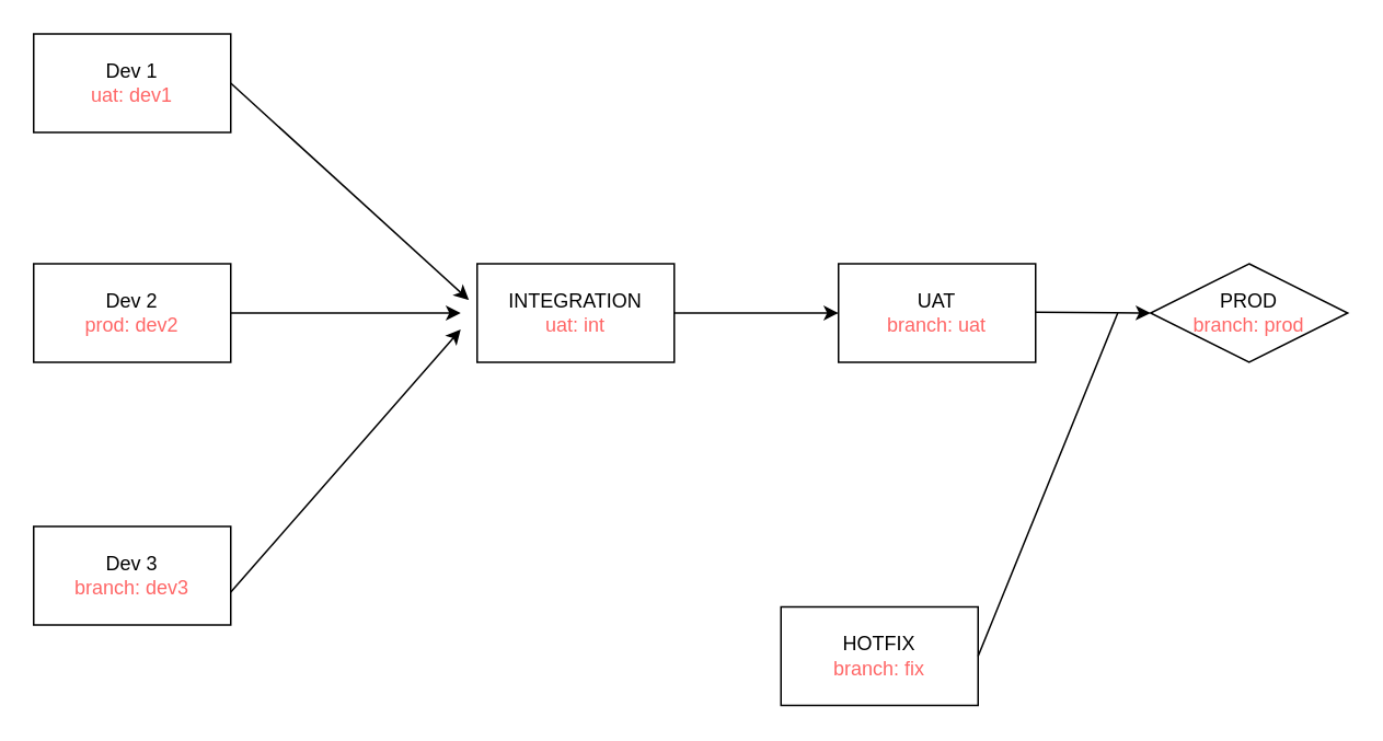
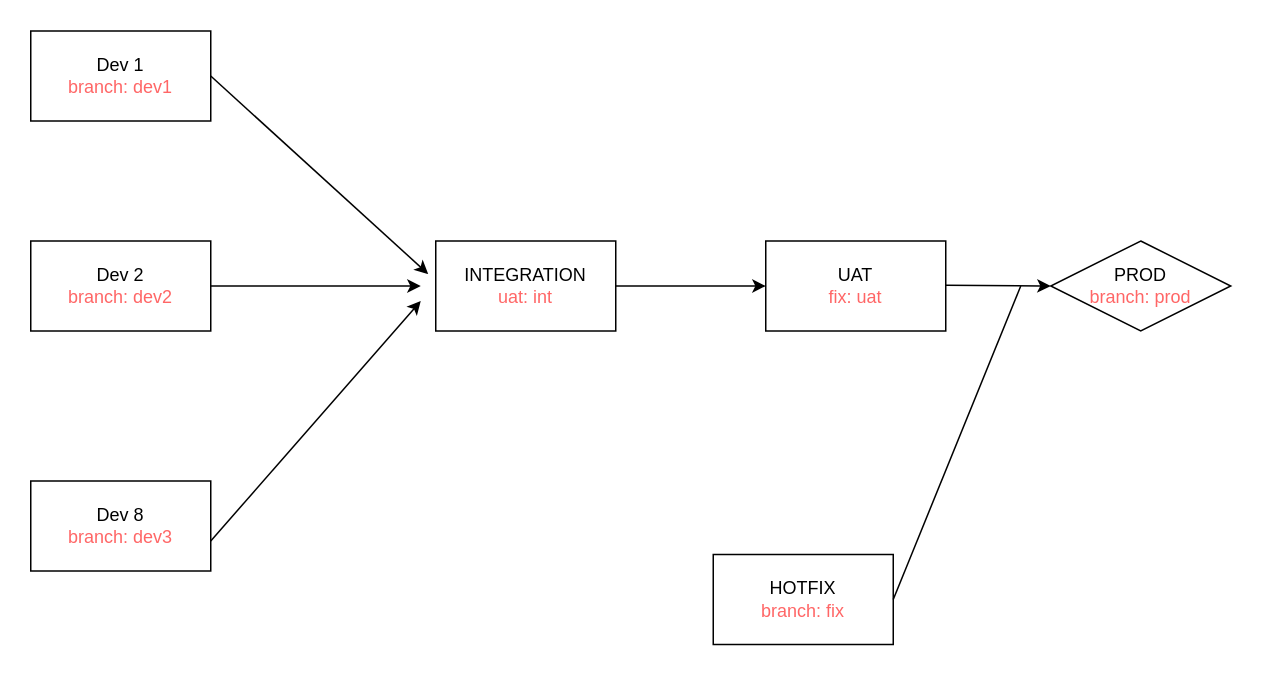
  <mxCell id="0" />
  <mxCell id="1" parent="0" />
- <mxCell id="2" value="Dev 1&lt;br&gt;&lt;span style=&quot;color: rgb(255 , 102 , 102)&quot;&gt;uat: dev1&lt;/span&gt;" style="rounded=0;whiteSpace=wrap;html=1;" vertex="1" parent="1"><mxGeometry x="20" y="20" width="120" height="60" as="geometry" /></mxCell>
- <mxCell id="3" value="Dev 2&lt;br&gt;&lt;span style=&quot;color: rgb(255 , 102 , 102)&quot;&gt;prod: dev2&lt;/span&gt;" style="rounded=0;whiteSpace=wrap;html=1;" vertex="1" parent="1"><mxGeometry x="20" y="160" width="120" height="60" as="geometry" /></mxCell>
- <mxCell id="4" value="Dev 3&lt;br&gt;&lt;span style=&quot;color: rgb(255 , 102 , 102)&quot;&gt;branch: dev3&lt;/span&gt;" style="rounded=0;whiteSpace=wrap;html=1;" vertex="1" parent="1"><mxGeometry x="20" y="320" width="120" height="60" as="geometry" /></mxCell>
+ <mxCell id="2" value="Dev 1&lt;br&gt;&lt;span style=&quot;color: rgb(255 , 102 , 102)&quot;&gt;branch: dev1&lt;/span&gt;" style="rounded=0;whiteSpace=wrap;html=1;" vertex="1" parent="1"><mxGeometry x="20" y="20" width="120" height="60" as="geometry" /></mxCell>
+ <mxCell id="3" value="Dev 2&lt;br&gt;&lt;span style=&quot;color: rgb(255 , 102 , 102)&quot;&gt;branch: dev2&lt;/span&gt;" style="rounded=0;whiteSpace=wrap;html=1;" vertex="1" parent="1"><mxGeometry x="20" y="160" width="120" height="60" as="geometry" /></mxCell>
+ <mxCell id="4" value="Dev 8&lt;br&gt;&lt;span style=&quot;color: rgb(255 , 102 , 102)&quot;&gt;branch: dev3&lt;/span&gt;" style="rounded=0;whiteSpace=wrap;html=1;" vertex="1" parent="1"><mxGeometry x="20" y="320" width="120" height="60" as="geometry" /></mxCell>
  <mxCell id="5" value="INTEGRATION&lt;br&gt;&lt;font color=&quot;#ff6666&quot;&gt;uat: int&lt;/font&gt;" style="rounded=0;whiteSpace=wrap;html=1;" vertex="1" parent="1"><mxGeometry x="290" y="160" width="120" height="60" as="geometry" /></mxCell>
  <mxCell id="6" value="" style="endArrow=classic;html=1;entryX=-0.042;entryY=0.367;entryDx=0;entryDy=0;entryPerimeter=0;" edge="1" parent="1" target="5"><mxGeometry width="50" height="50" relative="1" as="geometry"><mxPoint x="140" y="50" as="sourcePoint" /><mxPoint x="190" y="0" as="targetPoint" /></mxGeometry></mxCell>
  <mxCell id="7" value="" style="endArrow=classic;html=1;" edge="1" parent="1"><mxGeometry width="50" height="50" relative="1" as="geometry"><mxPoint x="140" y="190" as="sourcePoint" /><mxPoint x="280" y="190" as="targetPoint" /></mxGeometry></mxCell>
  <mxCell id="8" value="" style="endArrow=classic;html=1;" edge="1" parent="1"><mxGeometry width="50" height="50" relative="1" as="geometry"><mxPoint x="140" y="360" as="sourcePoint" /><mxPoint x="280" y="200" as="targetPoint" /></mxGeometry></mxCell>
- <mxCell id="9" value="UAT&lt;br&gt;&lt;font color=&quot;#ff6666&quot;&gt;branch: uat&lt;/font&gt;" style="rounded=0;whiteSpace=wrap;html=1;" vertex="1" parent="1"><mxGeometry x="510" y="160" width="120" height="60" as="geometry" /></mxCell>
+ <mxCell id="9" value="UAT&lt;br&gt;&lt;font color=&quot;#ff6666&quot;&gt;fix: uat&lt;/font&gt;" style="rounded=0;whiteSpace=wrap;html=1;" vertex="1" parent="1"><mxGeometry x="510" y="160" width="120" height="60" as="geometry" /></mxCell>
  <mxCell id="10" value="" style="endArrow=classic;html=1;" edge="1" parent="1"><mxGeometry width="50" height="50" relative="1" as="geometry"><mxPoint x="410" y="190" as="sourcePoint" /><mxPoint x="510" y="190" as="targetPoint" /></mxGeometry></mxCell>
  <mxCell id="11" value="PROD&lt;br&gt;&lt;font color=&quot;#ff6666&quot;&gt;branch: prod&lt;/font&gt;" style="rhombus;whiteSpace=wrap;html=1;" vertex="1" parent="1"><mxGeometry x="700" y="160" width="120" height="60" as="geometry" /></mxCell>
  <mxCell id="12" value="" style="endArrow=classic;html=1;entryX=0;entryY=0.5;entryDx=0;entryDy=0;" edge="1" parent="1" target="11"><mxGeometry width="50" height="50" relative="1" as="geometry"><mxPoint x="630" y="189.5" as="sourcePoint" /><mxPoint x="690" y="190" as="targetPoint" /></mxGeometry></mxCell>
  <mxCell id="13" value="HOTFIX&lt;br&gt;&lt;font color=&quot;#ff6666&quot;&gt;branch: fix&lt;/font&gt;" style="rounded=0;whiteSpace=wrap;html=1;" vertex="1" parent="1"><mxGeometry x="475" y="369" width="120" height="60" as="geometry" /></mxCell>
  <mxCell id="14" value="" style="endArrow=none;html=1;exitX=1;exitY=0.5;exitDx=0;exitDy=0;" edge="1" parent="1" source="13"><mxGeometry width="50" height="50" relative="1" as="geometry"><mxPoint x="770" y="240" as="sourcePoint" /><mxPoint x="680" y="190" as="targetPoint" /></mxGeometry></mxCell>
